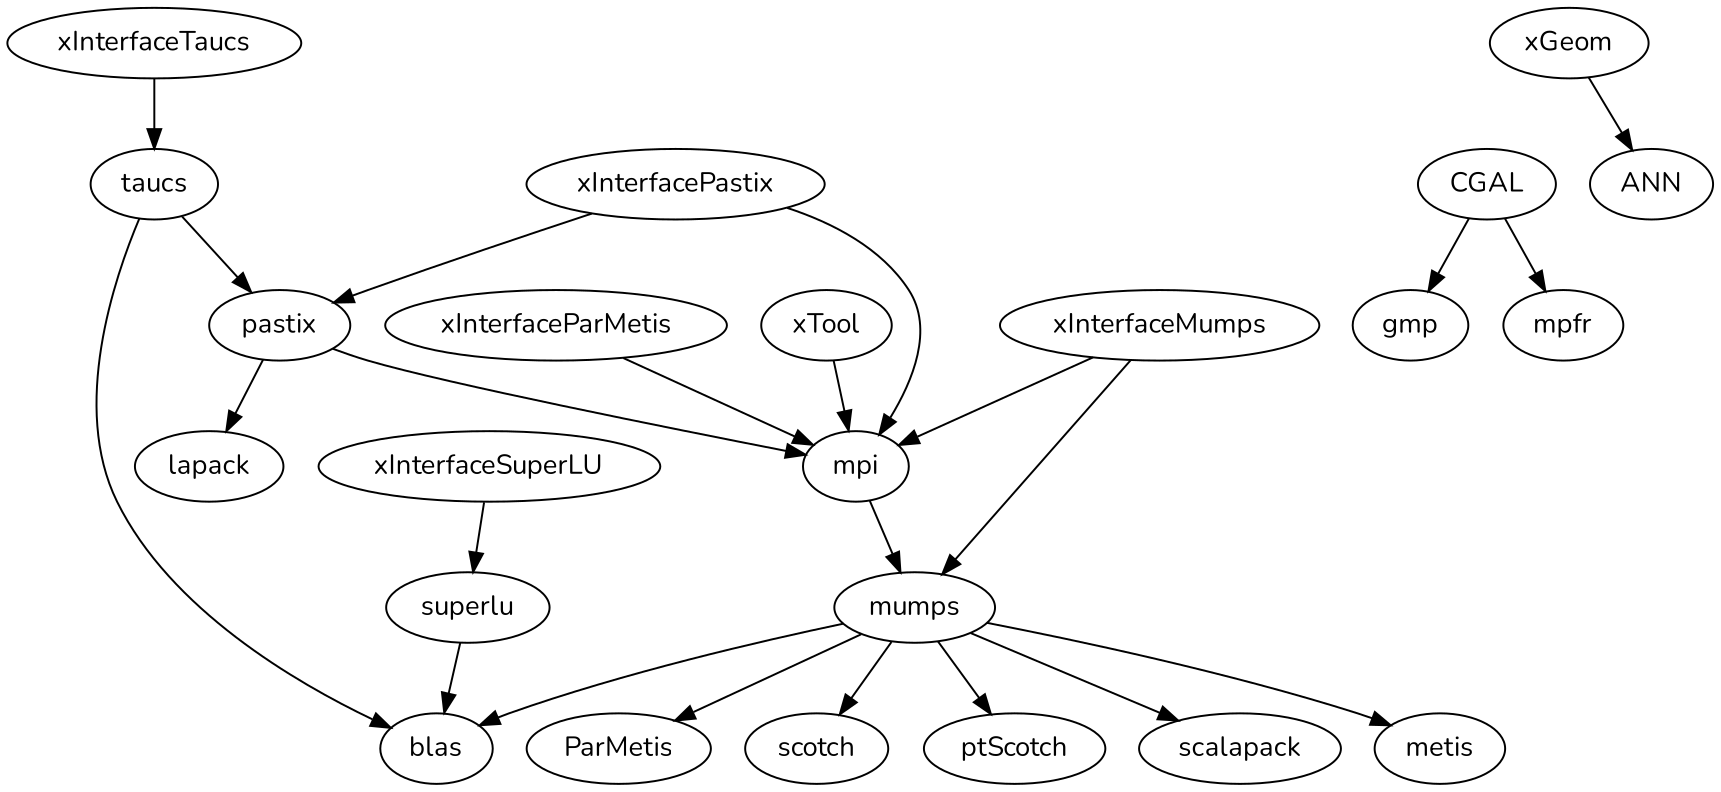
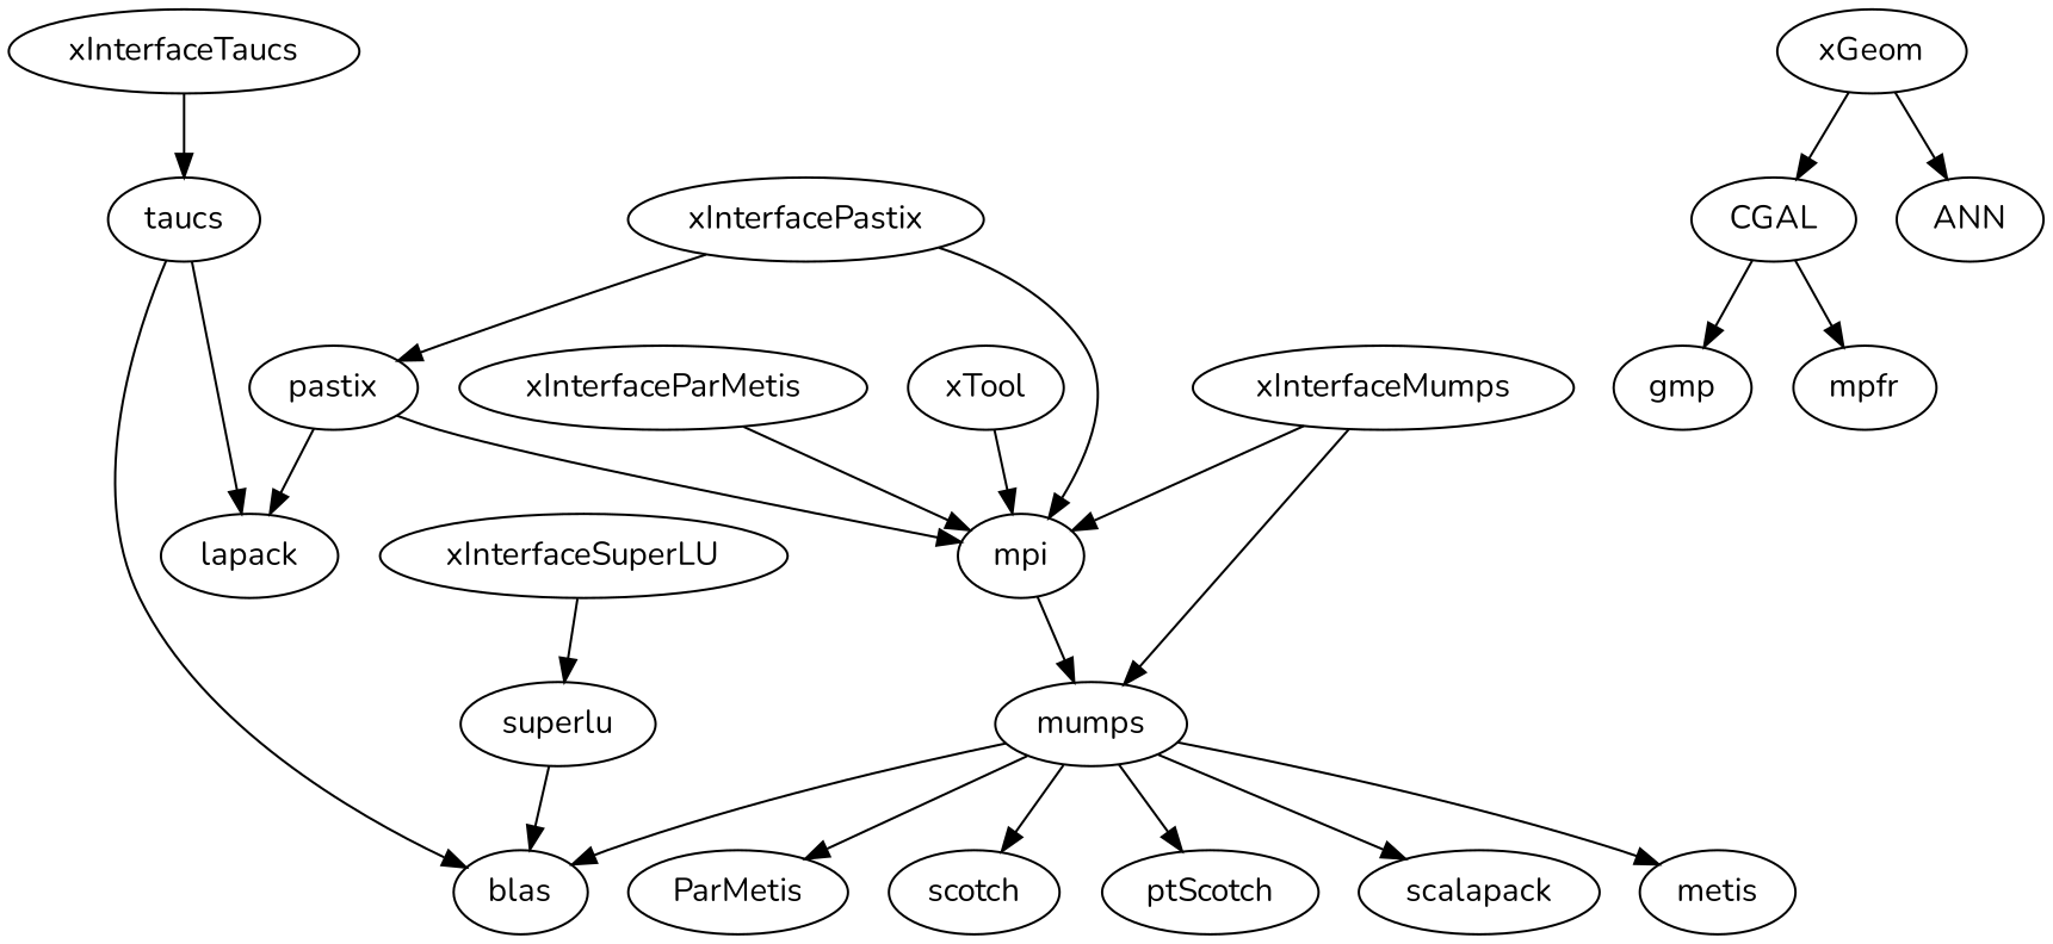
  digraph {
    fontname=Nunito
    node [fontname=Nunito]
    edge [fontname=Nunito]
    xInterfaceMumps
    mumps
    mpi
    blas
    metis
    ParMetis
    scotch
    ptScotch
    scalapack
    xInterfacePastix
    pastix
    lapack
    xInterfaceSuperLU
    superlu
    xInterfaceTaucs
    taucs
    xGeom
    CGAL
    ANN
    gmp
    mpfr
    xInterfaceParMetis
    xTool
    xInterfaceMumps -> mumps
    xInterfaceMumps -> mpi
    mumps -> blas
    mumps -> metis
    mumps -> ParMetis
    mumps -> scotch
    mumps -> ptScotch
    mumps -> scalapack
    mpi -> mumps
    xInterfacePastix -> mpi
    xInterfacePastix -> pastix
    pastix -> mpi
    pastix -> lapack
    xInterfaceSuperLU -> superlu
    superlu -> blas
    xInterfaceTaucs -> taucs
    taucs -> blas
-   taucs -> pastix
+   taucs -> lapack
+   xGeom -> CGAL
    xGeom -> ANN
    CGAL -> gmp
    CGAL -> mpfr
    xInterfaceParMetis -> mpi
    xTool -> mpi
  }
